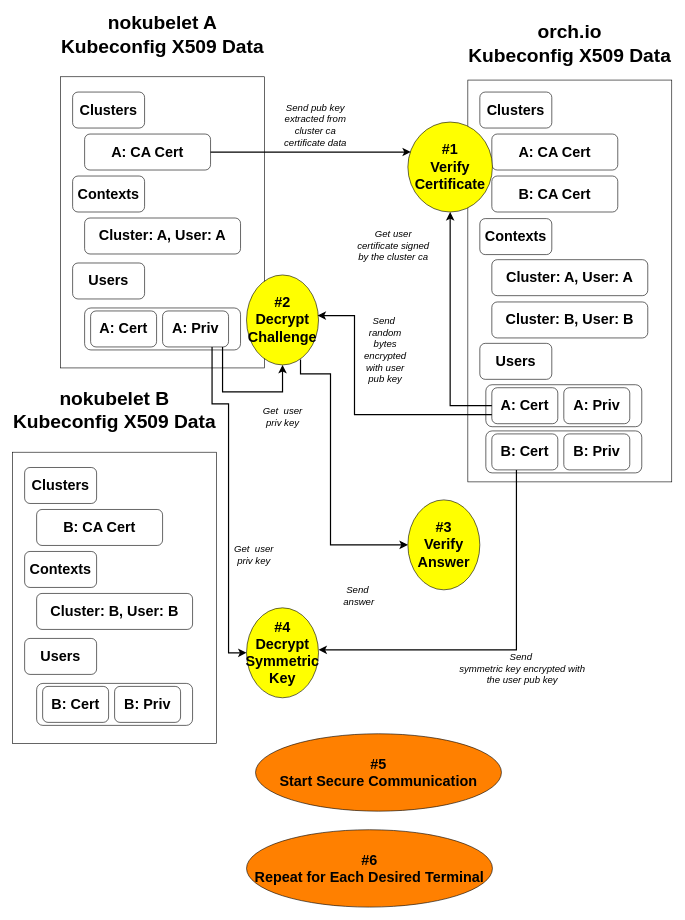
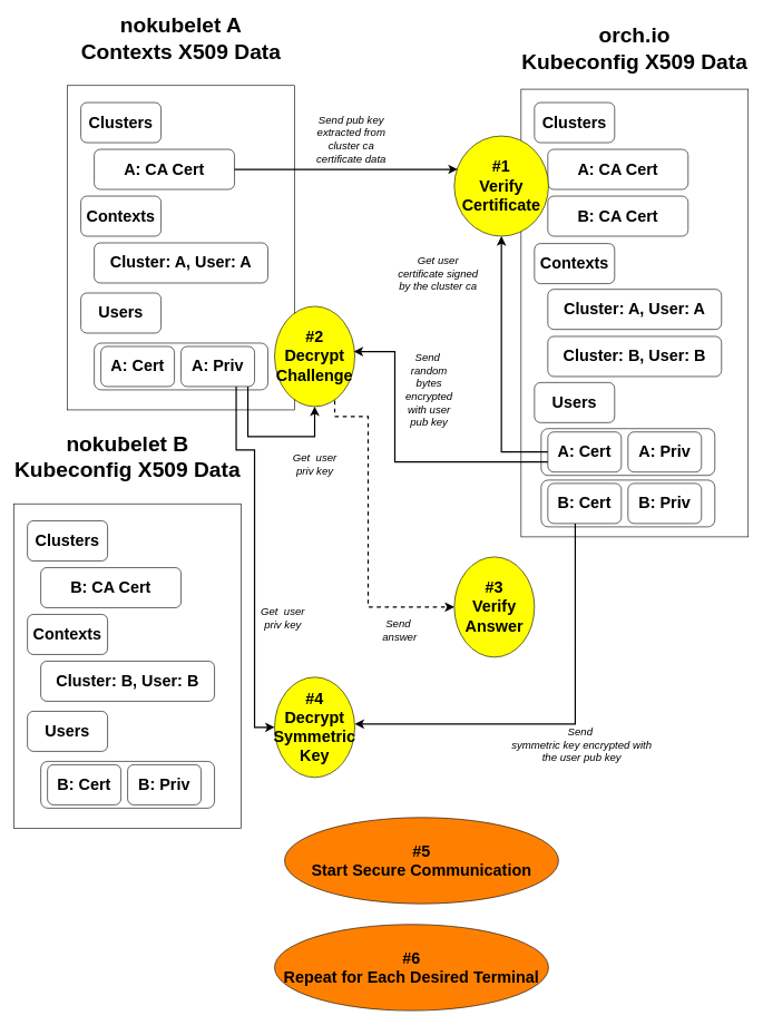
  <mxCell id="0" />
  <mxCell id="1" parent="0" />
  <mxCell id="2" value="" style="rounded=0;whiteSpace=wrap;html=1;" parent="1" vertex="1"><mxGeometry x="100" y="127.5" width="340" height="485.5" as="geometry" /></mxCell>
  <mxCell id="3" value="" style="rounded=1;whiteSpace=wrap;html=1;fillColor=none;" parent="1" vertex="1"><mxGeometry x="140" y="513" width="260" height="70" as="geometry" /></mxCell>
  <mxCell id="4" value="Clusters" style="rounded=1;whiteSpace=wrap;html=1;fontStyle=1;fontSize=24;" parent="1" vertex="1"><mxGeometry x="120" y="153" width="120" height="60" as="geometry" /></mxCell>
  <mxCell id="5" value="A: CA Cert" style="rounded=1;whiteSpace=wrap;html=1;fontStyle=1;fontSize=24;" parent="1" vertex="1"><mxGeometry x="140" y="223" width="210" height="60" as="geometry" /></mxCell>
  <mxCell id="6" value="Contexts" style="rounded=1;whiteSpace=wrap;html=1;fontStyle=1;fontSize=24;" parent="1" vertex="1"><mxGeometry x="120" y="293" width="120" height="60" as="geometry" /></mxCell>
  <mxCell id="7" value="Cluster: A, User: A" style="rounded=1;whiteSpace=wrap;html=1;fontStyle=1;fontSize=24;" parent="1" vertex="1"><mxGeometry x="140" y="363" width="260" height="60" as="geometry" /></mxCell>
  <mxCell id="8" value="Users" style="rounded=1;whiteSpace=wrap;html=1;fontStyle=1;fontSize=24;" parent="1" vertex="1"><mxGeometry x="120" y="438" width="120" height="60" as="geometry" /></mxCell>
  <mxCell id="9" value="A: Cert" style="rounded=1;whiteSpace=wrap;html=1;fontStyle=1;fontSize=24;" parent="1" vertex="1"><mxGeometry x="150" y="518" width="110" height="60" as="geometry" /></mxCell>
- <mxCell id="10" value="nokubelet A&lt;br&gt;Kubeconfig X509 Data" style="text;html=1;strokeColor=none;fillColor=none;align=center;verticalAlign=middle;whiteSpace=wrap;rounded=0;fontStyle=1;fontSize=32;" parent="1" vertex="1"><mxGeometry x="100" y="20" width="340" height="73" as="geometry" /></mxCell>
+ <mxCell id="10" value="nokubelet A&lt;br&gt;Contexts X509 Data" style="text;html=1;strokeColor=none;fillColor=none;align=center;verticalAlign=middle;whiteSpace=wrap;rounded=0;fontStyle=1;fontSize=32;" parent="1" vertex="1"><mxGeometry x="100" y="20" width="340" height="73" as="geometry" /></mxCell>
  <mxCell id="11" value="orch.io&lt;br&gt;Kubeconfig X509 Data" style="text;html=1;strokeColor=none;fillColor=none;align=center;verticalAlign=middle;whiteSpace=wrap;rounded=0;fontStyle=1;fontSize=32;" parent="1" vertex="1"><mxGeometry x="779" y="33" width="340" height="77" as="geometry" /></mxCell>
  <mxCell id="12" value="A: Priv" style="rounded=1;whiteSpace=wrap;html=1;fontStyle=1;fontSize=24;" parent="1" vertex="1"><mxGeometry x="270" y="518" width="110" height="60" as="geometry" /></mxCell>
  <mxCell id="13" value="" style="rounded=0;whiteSpace=wrap;html=1;" parent="1" vertex="1"><mxGeometry x="779" y="133" width="340" height="670" as="geometry" /></mxCell>
  <mxCell id="14" value="" style="rounded=1;whiteSpace=wrap;html=1;fillColor=none;" parent="1" vertex="1"><mxGeometry x="809" y="718" width="260" height="70" as="geometry" /></mxCell>
  <mxCell id="15" value="" style="rounded=1;whiteSpace=wrap;html=1;fillColor=none;" parent="1" vertex="1"><mxGeometry x="809" y="641" width="260" height="70" as="geometry" /></mxCell>
  <mxCell id="16" value="Clusters" style="rounded=1;whiteSpace=wrap;html=1;fontStyle=1;fontSize=24;" parent="1" vertex="1"><mxGeometry x="799" y="153" width="120" height="60" as="geometry" /></mxCell>
  <mxCell id="17" value="A: CA Cert" style="rounded=1;whiteSpace=wrap;html=1;fontStyle=1;fontSize=24;" parent="1" vertex="1"><mxGeometry x="819" y="223" width="210" height="60" as="geometry" /></mxCell>
  <mxCell id="18" value="B: CA Cert" style="rounded=1;whiteSpace=wrap;html=1;fontStyle=1;fontSize=24;" parent="1" vertex="1"><mxGeometry x="819" y="293" width="210" height="60" as="geometry" /></mxCell>
  <mxCell id="19" value="Contexts" style="rounded=1;whiteSpace=wrap;html=1;fontStyle=1;fontSize=24;" parent="1" vertex="1"><mxGeometry x="799" y="364" width="120" height="60" as="geometry" /></mxCell>
  <mxCell id="20" value="Cluster: A, User: A" style="rounded=1;whiteSpace=wrap;html=1;fontStyle=1;fontSize=24;" parent="1" vertex="1"><mxGeometry x="819" y="432.5" width="260" height="60" as="geometry" /></mxCell>
  <mxCell id="21" value="Cluster: B, User: B" style="rounded=1;whiteSpace=wrap;html=1;fontStyle=1;fontSize=24;" parent="1" vertex="1"><mxGeometry x="819" y="503" width="260" height="60" as="geometry" /></mxCell>
  <mxCell id="22" value="Users" style="rounded=1;whiteSpace=wrap;html=1;fontStyle=1;fontSize=24;" parent="1" vertex="1"><mxGeometry x="799" y="572" width="120" height="60" as="geometry" /></mxCell>
  <mxCell id="23" value="A: Cert" style="rounded=1;whiteSpace=wrap;html=1;fontStyle=1;fontSize=24;" parent="1" vertex="1"><mxGeometry x="819" y="646" width="110" height="60" as="geometry" /></mxCell>
  <mxCell id="24" value="B: Cert" style="rounded=1;whiteSpace=wrap;html=1;fontStyle=1;fontSize=24;" parent="1" vertex="1"><mxGeometry x="819" y="723" width="110" height="60" as="geometry" /></mxCell>
  <mxCell id="25" value="A: Priv" style="rounded=1;whiteSpace=wrap;html=1;fontStyle=1;fontSize=24;" parent="1" vertex="1"><mxGeometry x="939" y="646" width="110" height="60" as="geometry" /></mxCell>
  <mxCell id="26" value="B: Priv" style="rounded=1;whiteSpace=wrap;html=1;fontStyle=1;fontSize=24;" parent="1" vertex="1"><mxGeometry x="939" y="723" width="110" height="60" as="geometry" /></mxCell>
  <mxCell id="27" value="#1&lt;br&gt;Verify&lt;br&gt;Certificate" style="ellipse;whiteSpace=wrap;html=1;fontStyle=1;fontSize=24;fontColor=#000000;fillColor=#FFFF00;" parent="1" vertex="1"><mxGeometry x="679" y="203" width="141" height="150" as="geometry" /></mxCell>
  <mxCell id="28" value="" style="edgeStyle=segmentEdgeStyle;endArrow=classic;html=1;curved=0;rounded=0;endSize=8;startSize=8;entryX=0.5;entryY=1;entryDx=0;entryDy=0;exitX=0;exitY=0.5;exitDx=0;exitDy=0;strokeWidth=2;" parent="1" source="23" target="27" edge="1"><mxGeometry width="50" height="50" relative="1" as="geometry"><mxPoint x="480" y="513" as="sourcePoint" /><mxPoint x="530" y="463" as="targetPoint" /></mxGeometry></mxCell>
  <mxCell id="29" value="" style="edgeStyle=segmentEdgeStyle;endArrow=classic;html=1;curved=0;rounded=0;endSize=8;startSize=8;exitX=1;exitY=0.5;exitDx=0;exitDy=0;strokeWidth=2;" parent="1" source="5" edge="1"><mxGeometry width="50" height="50" relative="1" as="geometry"><mxPoint x="410" y="573" as="sourcePoint" /><mxPoint x="684" y="253" as="targetPoint" /></mxGeometry></mxCell>
  <mxCell id="30" value="#2&lt;br&gt;Decrypt&lt;br&gt;Challenge" style="ellipse;whiteSpace=wrap;html=1;fontSize=24;fontStyle=1;fillColor=#FFFF00;" parent="1" vertex="1"><mxGeometry x="410" y="458" width="120" height="150" as="geometry" /></mxCell>
  <mxCell id="31" value="" style="edgeStyle=segmentEdgeStyle;endArrow=classic;html=1;curved=0;rounded=0;endSize=8;startSize=8;exitX=0;exitY=0.75;exitDx=0;exitDy=0;entryX=0.987;entryY=0.451;entryDx=0;entryDy=0;entryPerimeter=0;strokeWidth=2;" parent="1" source="23" target="30" edge="1"><mxGeometry width="50" height="50" relative="1" as="geometry"><mxPoint x="480" y="653" as="sourcePoint" /><mxPoint x="530" y="603" as="targetPoint" /><Array as="points"><mxPoint x="590" y="691" /><mxPoint x="590" y="526" /></Array></mxGeometry></mxCell>
- <mxCell id="32" value="" style="edgeStyle=segmentEdgeStyle;endArrow=classic;html=1;curved=0;rounded=0;endSize=8;startSize=8;exitX=0.75;exitY=0.94;exitDx=0;exitDy=0;exitPerimeter=0;entryX=0;entryY=0.5;entryDx=0;entryDy=0;strokeWidth=2;" parent="1" source="30" target="33" edge="1"><mxGeometry width="50" height="50" relative="1" as="geometry"><mxPoint x="600" y="873" as="sourcePoint" /><mxPoint x="720" y="863" as="targetPoint" /><Array as="points"><mxPoint x="550" y="623" /><mxPoint x="550" y="908" /></Array></mxGeometry></mxCell>
+ <mxCell id="32" value="" style="edgeStyle=segmentEdgeStyle;endArrow=classic;html=1;curved=0;rounded=0;endSize=8;startSize=8;exitX=0.75;exitY=0.94;exitDx=0;exitDy=0;exitPerimeter=0;entryX=0;entryY=0.5;entryDx=0;entryDy=0;strokeWidth=2;dashed=1;" parent="1" source="30" target="33" edge="1"><mxGeometry width="50" height="50" relative="1" as="geometry"><mxPoint x="600" y="873" as="sourcePoint" /><mxPoint x="720" y="863" as="targetPoint" /><Array as="points"><mxPoint x="550" y="623" /><mxPoint x="550" y="908" /></Array></mxGeometry></mxCell>
  <mxCell id="33" value="#3&lt;br&gt;Verify&lt;br&gt;Answer" style="ellipse;whiteSpace=wrap;html=1;fontSize=24;fontStyle=1;fillColor=#FFFF00;" parent="1" vertex="1"><mxGeometry x="679" y="833" width="120" height="150" as="geometry" /></mxCell>
  <mxCell id="34" value="" style="edgeStyle=segmentEdgeStyle;endArrow=classic;html=1;curved=0;rounded=0;endSize=8;startSize=8;exitX=0.373;exitY=1;exitDx=0;exitDy=0;exitPerimeter=0;strokeWidth=2;" parent="1" source="24" edge="1"><mxGeometry width="50" height="50" relative="1" as="geometry"><mxPoint x="500" y="803" as="sourcePoint" /><mxPoint x="530" y="1083" as="targetPoint" /><Array as="points"><mxPoint x="860" y="1083" /><mxPoint x="550" y="1083" /></Array></mxGeometry></mxCell>
  <mxCell id="35" value="" style="edgeStyle=segmentEdgeStyle;endArrow=classic;html=1;curved=0;rounded=0;endSize=8;startSize=8;entryX=0;entryY=0.5;entryDx=0;entryDy=0;strokeWidth=2;" parent="1" edge="1"><mxGeometry width="50" height="50" relative="1" as="geometry"><mxPoint x="235" y="889" as="sourcePoint" /><mxPoint x="330" y="1104" as="targetPoint" /><Array as="points"><mxPoint x="235" y="1104" /></Array></mxGeometry></mxCell>
  <mxCell id="36" value="#5&lt;br&gt;Start Secure Communication" style="ellipse;whiteSpace=wrap;html=1;fontStyle=1;fontSize=24;fillColor=#FF8000;" parent="1" vertex="1"><mxGeometry x="425" y="1223" width="410" height="129" as="geometry" /></mxCell>
  <mxCell id="37" value="Send pub key extracted from cluster ca certificate data" style="text;html=1;strokeColor=none;fillColor=none;align=center;verticalAlign=middle;whiteSpace=wrap;rounded=0;fontStyle=2;fontSize=16;" parent="1" vertex="1"><mxGeometry x="460" y="193" width="130" height="30" as="geometry" /></mxCell>
  <mxCell id="38" value="Get user certificate signed by the cluster ca" style="text;html=1;strokeColor=none;fillColor=none;align=center;verticalAlign=middle;whiteSpace=wrap;rounded=0;fontStyle=2;fontSize=16;" parent="1" vertex="1"><mxGeometry x="590" y="394" width="130" height="30" as="geometry" /></mxCell>
  <mxCell id="39" value="Send&amp;nbsp; random bytes encrypted with user pub key" style="text;html=1;strokeColor=none;fillColor=none;align=center;verticalAlign=middle;whiteSpace=wrap;rounded=0;fontStyle=2;fontSize=16;" parent="1" vertex="1"><mxGeometry x="604" y="542" width="75" height="81" as="geometry" /></mxCell>
  <mxCell id="40" value="Get&amp;nbsp; user priv key" style="text;html=1;strokeColor=none;fillColor=none;align=center;verticalAlign=middle;whiteSpace=wrap;rounded=0;fontStyle=2;fontSize=16;" parent="1" vertex="1"><mxGeometry x="432.5" y="653" width="75" height="81" as="geometry" /></mxCell>
- <mxCell id="41" value="Send&amp;nbsp;&lt;br&gt;answer" style="text;html=1;strokeColor=none;fillColor=none;align=center;verticalAlign=middle;whiteSpace=wrap;rounded=0;fontStyle=2;fontSize=16;" parent="1" vertex="1"><mxGeometry x="560" y="952" width="75" height="81" as="geometry" /></mxCell>
+ <mxCell id="41" value="Send&amp;nbsp;&lt;br&gt;answer" style="text;html=1;strokeColor=none;fillColor=none;align=center;verticalAlign=middle;whiteSpace=wrap;rounded=0;fontStyle=2;fontSize=16;" parent="1" vertex="1"><mxGeometry x="560" y="902" width="75" height="81" as="geometry" /></mxCell>
  <mxCell id="42" value="Send&amp;nbsp;&lt;br&gt;symmetric key encrypted with&lt;br&gt;the user pub key" style="text;html=1;strokeColor=none;fillColor=none;align=center;verticalAlign=middle;whiteSpace=wrap;rounded=0;fontStyle=2;fontSize=16;" parent="1" vertex="1"><mxGeometry x="760" y="1073" width="220" height="81" as="geometry" /></mxCell>
  <mxCell id="43" value="Get user priv key" style="text;html=1;strokeColor=none;fillColor=none;align=center;verticalAlign=middle;whiteSpace=wrap;rounded=0;fontStyle=2;fontSize=16;" parent="1" vertex="1"><mxGeometry x="110" y="1089" width="220" height="81" as="geometry" /></mxCell>
  <mxCell id="44" value="" style="rounded=0;whiteSpace=wrap;html=1;" parent="1" vertex="1"><mxGeometry x="20" y="753.5" width="340" height="485.5" as="geometry" /></mxCell>
  <mxCell id="45" value="" style="rounded=1;whiteSpace=wrap;html=1;fillColor=none;" parent="1" vertex="1"><mxGeometry x="60" y="1139" width="260" height="70" as="geometry" /></mxCell>
  <mxCell id="46" value="Clusters" style="rounded=1;whiteSpace=wrap;html=1;fontStyle=1;fontSize=24;" parent="1" vertex="1"><mxGeometry x="40" y="779" width="120" height="60" as="geometry" /></mxCell>
  <mxCell id="47" value="B: CA Cert" style="rounded=1;whiteSpace=wrap;html=1;fontStyle=1;fontSize=24;" parent="1" vertex="1"><mxGeometry x="60" y="849" width="210" height="60" as="geometry" /></mxCell>
  <mxCell id="48" value="Contexts" style="rounded=1;whiteSpace=wrap;html=1;fontStyle=1;fontSize=24;" parent="1" vertex="1"><mxGeometry x="40" y="919" width="120" height="60" as="geometry" /></mxCell>
  <mxCell id="49" value="Cluster: B, User: B" style="rounded=1;whiteSpace=wrap;html=1;fontStyle=1;fontSize=24;" parent="1" vertex="1"><mxGeometry x="60" y="989" width="260" height="60" as="geometry" /></mxCell>
  <mxCell id="50" value="Users" style="rounded=1;whiteSpace=wrap;html=1;fontStyle=1;fontSize=24;" parent="1" vertex="1"><mxGeometry x="40" y="1064" width="120" height="60" as="geometry" /></mxCell>
  <mxCell id="51" value="B: Cert" style="rounded=1;whiteSpace=wrap;html=1;fontStyle=1;fontSize=24;" parent="1" vertex="1"><mxGeometry x="70" y="1144" width="110" height="60" as="geometry" /></mxCell>
  <mxCell id="52" value="nokubelet B&lt;br&gt;Kubeconfig X509 Data" style="text;html=1;strokeColor=none;fillColor=none;align=center;verticalAlign=middle;whiteSpace=wrap;rounded=0;fontStyle=1;fontSize=32;" parent="1" vertex="1"><mxGeometry x="20" y="646" width="340" height="73" as="geometry" /></mxCell>
  <mxCell id="53" value="B: Priv" style="rounded=1;whiteSpace=wrap;html=1;fontStyle=1;fontSize=24;" parent="1" vertex="1"><mxGeometry x="190" y="1144" width="110" height="60" as="geometry" /></mxCell>
  <mxCell id="54" value="#4&lt;br&gt;Decrypt&lt;br&gt;Symmetric&lt;br&gt;Key" style="ellipse;whiteSpace=wrap;html=1;fontSize=24;fontStyle=1;fillColor=#FFFF00;" parent="1" vertex="1"><mxGeometry x="410" y="1013" width="120" height="150" as="geometry" /></mxCell>
  <mxCell id="55" value="" style="edgeStyle=segmentEdgeStyle;endArrow=classic;html=1;curved=0;rounded=0;endSize=8;startSize=8;entryX=0.5;entryY=1;entryDx=0;entryDy=0;strokeWidth=2;" parent="1" source="12" target="30" edge="1"><mxGeometry width="50" height="50" relative="1" as="geometry"><mxPoint x="140" y="723" as="sourcePoint" /><mxPoint x="190" y="673" as="targetPoint" /><Array as="points"><mxPoint x="370" y="653" /><mxPoint x="470" y="653" /></Array></mxGeometry></mxCell>
  <mxCell id="56" value="" style="edgeStyle=segmentEdgeStyle;endArrow=classic;html=1;curved=0;rounded=0;endSize=8;startSize=8;exitX=0.75;exitY=1;exitDx=0;exitDy=0;strokeWidth=2;" parent="1" source="12" target="54" edge="1"><mxGeometry width="50" height="50" relative="1" as="geometry"><mxPoint x="140" y="723" as="sourcePoint" /><mxPoint x="190" y="673" as="targetPoint" /><Array as="points"><mxPoint x="352" y="673" /><mxPoint x="380" y="673" /><mxPoint x="380" y="1088" /></Array></mxGeometry></mxCell>
  <mxCell id="57" value="Get&amp;nbsp; user priv key" style="text;html=1;strokeColor=none;fillColor=none;align=center;verticalAlign=middle;whiteSpace=wrap;rounded=0;fontStyle=2;fontSize=16;" parent="1" vertex="1"><mxGeometry x="385" y="883" width="75" height="81" as="geometry" /></mxCell>
  <mxCell id="58" value="#6&lt;br&gt;Repeat for Each Desired Terminal" style="ellipse;whiteSpace=wrap;html=1;fontStyle=1;fontSize=24;fillColor=#FF8000;" parent="1" vertex="1"><mxGeometry x="410" y="1383" width="410" height="129" as="geometry" /></mxCell>
